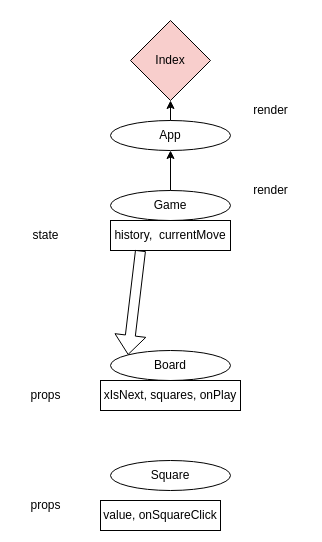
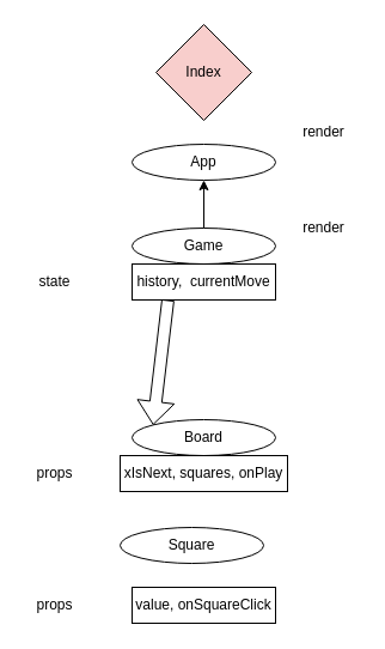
  <mxCell id="0" />
  <mxCell id="1" parent="0" />
  <mxCell id="2" value="Index" style="rhombus;whiteSpace=wrap;html=1;fillColor=#f8cecc;" vertex="1" parent="1"><mxGeometry x="130" y="20" width="80" height="80" as="geometry" /></mxCell>
  <mxCell id="3" value="App" style="ellipse;whiteSpace=wrap;html=1;" vertex="1" parent="1"><mxGeometry x="110" y="120" width="120" height="30" as="geometry" /></mxCell>
  <mxCell id="4" value="Game" style="ellipse;whiteSpace=wrap;html=1;" vertex="1" parent="1"><mxGeometry x="110" y="190" width="120" height="30" as="geometry" /></mxCell>
  <mxCell id="5" value="history,&amp;nbsp; currentMove" style="rounded=0;whiteSpace=wrap;html=1;" vertex="1" parent="1"><mxGeometry x="110" y="220" width="120" height="30" as="geometry" /></mxCell>
  <mxCell id="6" value="Board" style="ellipse;whiteSpace=wrap;html=1;" vertex="1" parent="1"><mxGeometry x="110" y="350" width="120" height="30" as="geometry" /></mxCell>
- <mxCell id="7" value="Square" style="ellipse;whiteSpace=wrap;html=1;" vertex="1" parent="1"><mxGeometry x="110" y="460" width="120" height="30" as="geometry" /></mxCell>
- <mxCell id="8" value="value, onSquareClick" style="rounded=0;whiteSpace=wrap;html=1;" vertex="1" parent="1"><mxGeometry x="100" y="500" width="120" height="30" as="geometry" /></mxCell>
+ <mxCell id="7" value="Square" style="ellipse;whiteSpace=wrap;html=1;" vertex="1" parent="1"><mxGeometry x="100" y="440" width="120" height="30" as="geometry" /></mxCell>
+ <mxCell id="8" value="value, onSquareClick" style="rounded=0;whiteSpace=wrap;html=1;" vertex="1" parent="1"><mxGeometry x="110" y="490" width="120" height="30" as="geometry" /></mxCell>
  <mxCell id="9" value="props" style="text;html=1;align=center;verticalAlign=middle;resizable=0;points=[];autosize=1;strokeColor=none;fillColor=none;" vertex="1" parent="1"><mxGeometry x="20" y="490" width="50" height="30" as="geometry" /></mxCell>
  <mxCell id="10" value="xIsNext, squares, onPlay" style="rounded=0;whiteSpace=wrap;html=1;" vertex="1" parent="1"><mxGeometry x="100" y="380" width="140" height="30" as="geometry" /></mxCell>
  <mxCell id="11" value="props" style="text;html=1;align=center;verticalAlign=middle;resizable=0;points=[];autosize=1;strokeColor=none;fillColor=none;" vertex="1" parent="1"><mxGeometry x="20" y="380" width="50" height="30" as="geometry" /></mxCell>
  <mxCell id="12" value="state" style="text;html=1;align=center;verticalAlign=middle;resizable=0;points=[];autosize=1;strokeColor=none;fillColor=none;" vertex="1" parent="1"><mxGeometry x="20" y="220" width="50" height="30" as="geometry" /></mxCell>
- <mxCell id="13" value="" style="endArrow=classic;html=1;entryX=0.5;entryY=1;entryDx=0;entryDy=0;exitX=0.5;exitY=0;exitDx=0;exitDy=0;" edge="1" parent="1" source="3" target="2"><mxGeometry width="50" height="50" relative="1" as="geometry"><mxPoint x="150" y="130" as="sourcePoint" /><mxPoint x="200" y="80" as="targetPoint" /></mxGeometry></mxCell>
  <mxCell id="14" value="render" style="text;html=1;align=center;verticalAlign=middle;resizable=0;points=[];autosize=1;strokeColor=none;fillColor=none;" vertex="1" parent="1"><mxGeometry x="240" y="95" width="60" height="30" as="geometry" /></mxCell>
  <mxCell id="15" value="" style="endArrow=classic;html=1;entryX=0.5;entryY=1;entryDx=0;entryDy=0;" edge="1" parent="1" target="3"><mxGeometry width="50" height="50" relative="1" as="geometry"><mxPoint x="170" y="190" as="sourcePoint" /><mxPoint x="220" y="140" as="targetPoint" /></mxGeometry></mxCell>
  <mxCell id="16" value="render" style="text;html=1;align=center;verticalAlign=middle;resizable=0;points=[];autosize=1;strokeColor=none;fillColor=none;" vertex="1" parent="1"><mxGeometry x="240" y="175" width="60" height="30" as="geometry" /></mxCell>
  <mxCell id="17" value="" style="shape=flexArrow;endArrow=classic;html=1;exitX=0.25;exitY=1;exitDx=0;exitDy=0;entryX=0;entryY=0;entryDx=0;entryDy=0;" edge="1" parent="1" source="5" target="6"><mxGeometry width="50" height="50" relative="1" as="geometry"><mxPoint x="200" y="320" as="sourcePoint" /><mxPoint x="270" y="340" as="targetPoint" /></mxGeometry></mxCell>
